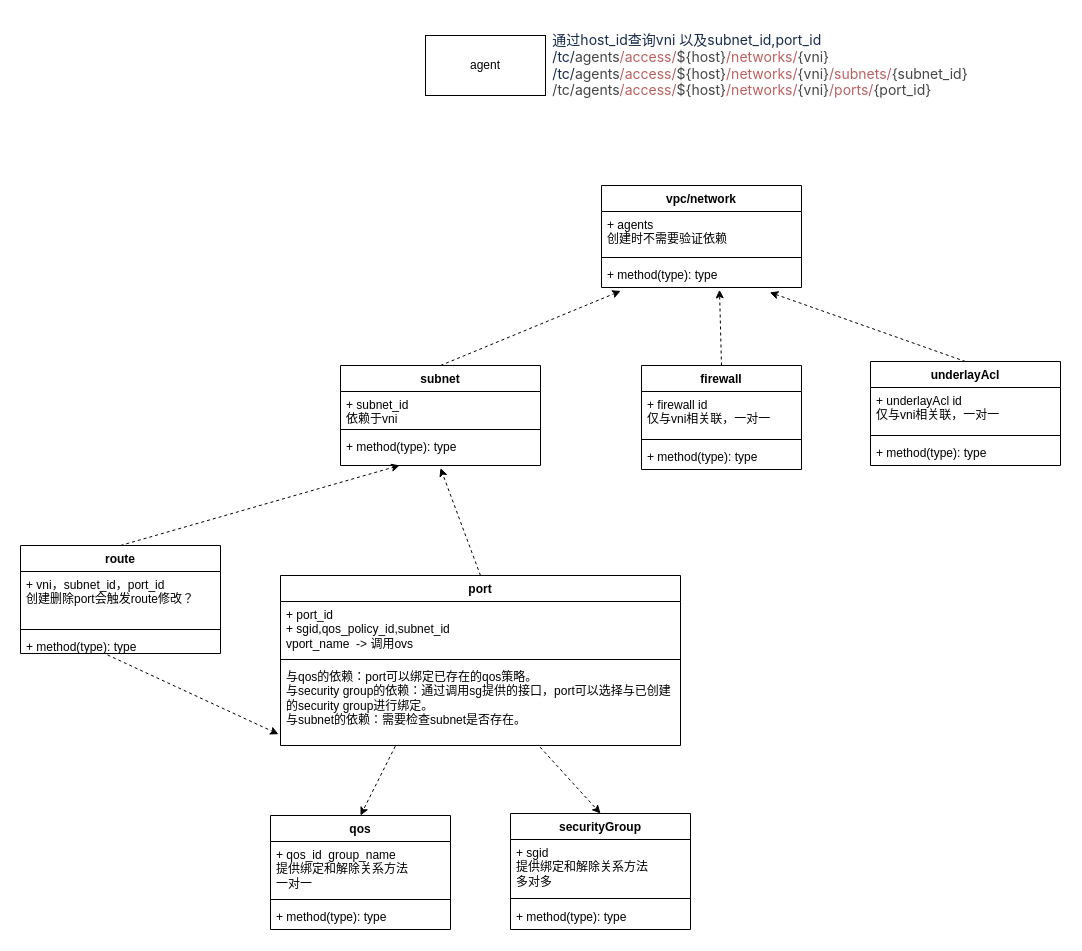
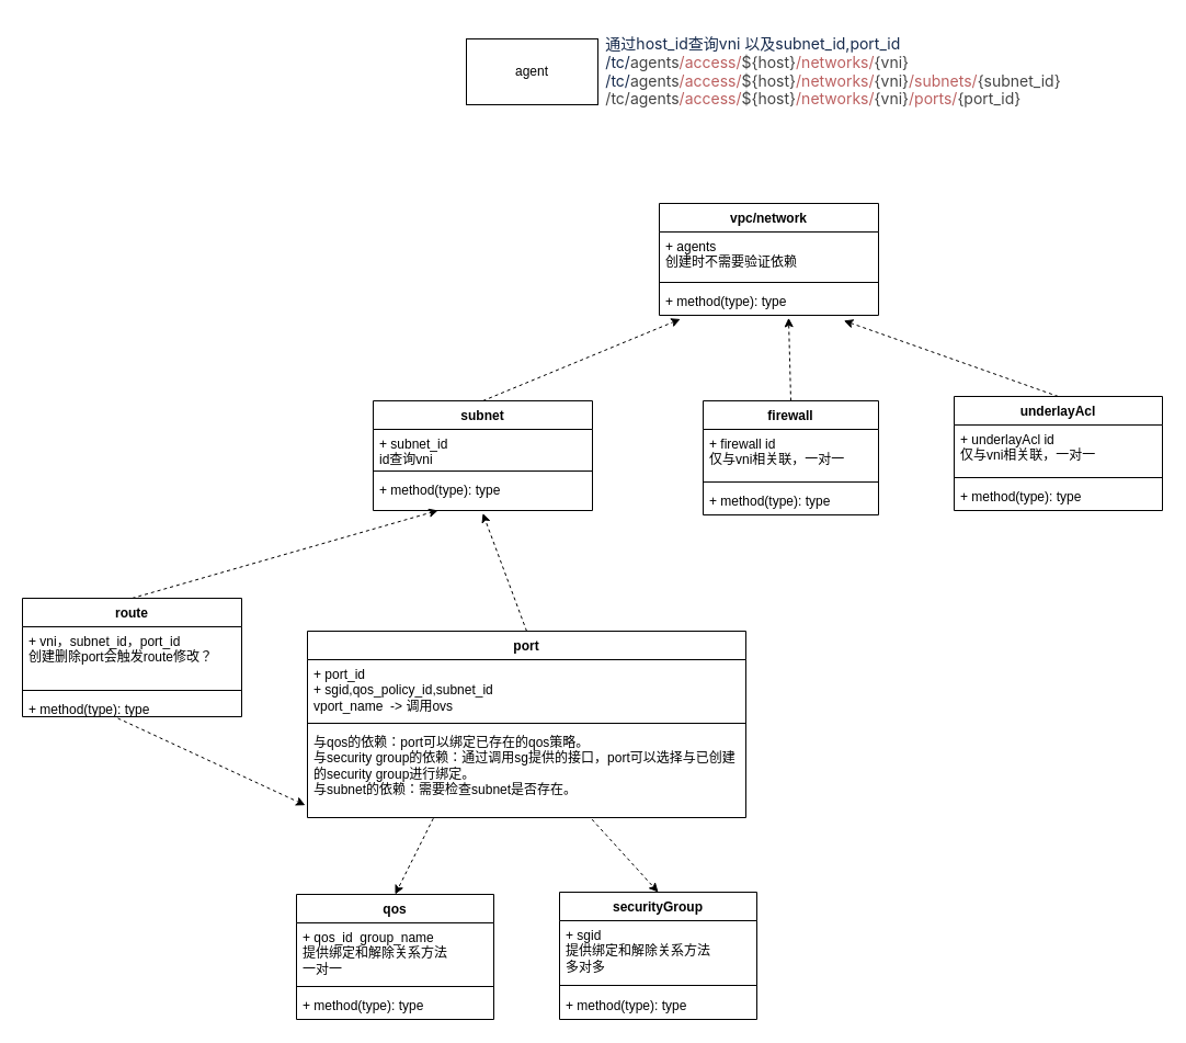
  <mxCell id="0" />
  <mxCell id="1" parent="0" />
  <mxCell id="2" value="agent" style="rounded=0;whiteSpace=wrap;html=1;" parent="1" vertex="1"><mxGeometry x="425" y="35" width="120" height="60" as="geometry" /></mxCell>
  <mxCell id="3" value="&lt;p style=&quot;margin: 0px; padding: 0px; color: rgb(23, 43, 77); font-family: -apple-system, BlinkMacSystemFont, &amp;quot;Segoe UI&amp;quot;, Roboto, Oxygen, Ubuntu, &amp;quot;Fira Sans&amp;quot;, &amp;quot;Droid Sans&amp;quot;, &amp;quot;Helvetica Neue&amp;quot;, sans-serif; font-size: 14px; text-align: left; background-color: rgb(255, 255, 255);&quot;&gt;通过host_id查询vni 以及subnet_id,port_id&lt;/p&gt;&lt;p style=&quot;margin: 0px; padding: 0px; color: rgb(23, 43, 77); font-family: -apple-system, BlinkMacSystemFont, &amp;quot;Segoe UI&amp;quot;, Roboto, Oxygen, Ubuntu, &amp;quot;Fira Sans&amp;quot;, &amp;quot;Droid Sans&amp;quot;, &amp;quot;Helvetica Neue&amp;quot;, sans-serif; font-size: 14px; text-align: left; background-color: rgb(255, 255, 255);&quot;&gt;/tc/&lt;span style=&quot;color: rgb(68, 68, 68);&quot;&gt;agents&lt;/span&gt;&lt;span style=&quot;color: rgb(188, 96, 96);&quot; class=&quot;hljs-regexp&quot;&gt;/access/&lt;/span&gt;&lt;span style=&quot;color: rgb(68, 68, 68);&quot;&gt;${host}&lt;/span&gt;&lt;span style=&quot;color: rgb(188, 96, 96);&quot; class=&quot;hljs-regexp&quot;&gt;/networks/&lt;/span&gt;&lt;span style=&quot;color: rgb(68, 68, 68);&quot;&gt;{vni}&lt;/span&gt;&lt;/p&gt;&lt;p style=&quot;margin: 0px; padding: 0px; color: rgb(23, 43, 77); font-family: -apple-system, BlinkMacSystemFont, &amp;quot;Segoe UI&amp;quot;, Roboto, Oxygen, Ubuntu, &amp;quot;Fira Sans&amp;quot;, &amp;quot;Droid Sans&amp;quot;, &amp;quot;Helvetica Neue&amp;quot;, sans-serif; font-size: 14px; text-align: left; background-color: rgb(255, 255, 255);&quot;&gt;/tc/&lt;span style=&quot;border-color: var(--border-color); color: rgb(68, 68, 68);&quot;&gt;agents&lt;/span&gt;&lt;span style=&quot;border-color: var(--border-color); color: rgb(188, 96, 96);&quot; class=&quot;hljs-regexp&quot;&gt;/access/&lt;/span&gt;&lt;span style=&quot;border-color: var(--border-color); color: rgb(68, 68, 68);&quot;&gt;${host}&lt;/span&gt;&lt;span style=&quot;border-color: var(--border-color); color: rgb(188, 96, 96);&quot; class=&quot;hljs-regexp&quot;&gt;/networks/&lt;/span&gt;&lt;span style=&quot;border-color: var(--border-color); color: rgb(68, 68, 68);&quot;&gt;{vni}&lt;/span&gt;&lt;span style=&quot;border-color: var(--border-color); color: rgb(188, 96, 96);&quot; class=&quot;hljs-regexp&quot;&gt;/subnets/&lt;/span&gt;&lt;span style=&quot;border-color: var(--border-color); color: rgb(68, 68, 68);&quot;&gt;{subnet_id}&lt;/span&gt;&lt;span style=&quot;color: rgb(68, 68, 68);&quot;&gt;&lt;br&gt;&lt;/span&gt;&lt;/p&gt;&lt;p style=&quot;margin: 0px; padding: 0px; color: rgb(23, 43, 77); font-family: -apple-system, BlinkMacSystemFont, &amp;quot;Segoe UI&amp;quot;, Roboto, Oxygen, Ubuntu, &amp;quot;Fira Sans&amp;quot;, &amp;quot;Droid Sans&amp;quot;, &amp;quot;Helvetica Neue&amp;quot;, sans-serif; font-size: 14px; text-align: left; background-color: rgb(255, 255, 255);&quot;&gt;&lt;span style=&quot;border-color: var(--border-color); color: rgb(68, 68, 68);&quot;&gt;/tc/&lt;span style=&quot;border-color: var(--border-color);&quot;&gt;agents&lt;/span&gt;&lt;span style=&quot;border-color: var(--border-color); color: rgb(188, 96, 96);&quot; class=&quot;hljs-regexp&quot;&gt;/access/&lt;/span&gt;&lt;span style=&quot;border-color: var(--border-color);&quot;&gt;${host}&lt;/span&gt;&lt;span style=&quot;border-color: var(--border-color); color: rgb(188, 96, 96);&quot; class=&quot;hljs-regexp&quot;&gt;/networks/&lt;/span&gt;&lt;span style=&quot;border-color: var(--border-color);&quot;&gt;{vni}&lt;/span&gt;&lt;span style=&quot;border-color: var(--border-color); color: rgb(188, 96, 96);&quot; class=&quot;hljs-regexp&quot;&gt;/ports/&lt;/span&gt;&lt;span style=&quot;border-color: var(--border-color);&quot;&gt;{port_id}&lt;/span&gt;&lt;/span&gt;&lt;/p&gt;" style="text;html=1;strokeColor=none;fillColor=none;align=center;verticalAlign=middle;whiteSpace=wrap;rounded=0;" parent="1" vertex="1"><mxGeometry x="560" y="20" width="400" height="90" as="geometry" /></mxCell>
  <mxCell id="4" value="" style="endArrow=classic;html=1;rounded=0;entryX=0.096;entryY=1.133;entryDx=0;entryDy=0;entryPerimeter=0;dashed=1;exitX=0.5;exitY=0;exitDx=0;exitDy=0;" parent="1" source="9" target="8" edge="1"><mxGeometry width="50" height="50" relative="1" as="geometry"><mxPoint x="361" y="345" as="sourcePoint" /><mxPoint x="443.68" y="285.24" as="targetPoint" /></mxGeometry></mxCell>
  <mxCell id="5" value="vpc/network" style="swimlane;fontStyle=1;align=center;verticalAlign=top;childLayout=stackLayout;horizontal=1;startSize=26;horizontalStack=0;resizeParent=1;resizeParentMax=0;resizeLast=0;collapsible=1;marginBottom=0;whiteSpace=wrap;html=1;" parent="1" vertex="1"><mxGeometry x="601" y="185" width="200" height="102" as="geometry" /></mxCell>
  <mxCell id="6" value="+ agents&lt;br&gt;创建时不需要验证依赖" style="text;strokeColor=none;fillColor=none;align=left;verticalAlign=top;spacingLeft=4;spacingRight=4;overflow=hidden;rotatable=0;points=[[0,0.5],[1,0.5]];portConstraint=eastwest;whiteSpace=wrap;html=1;" parent="5" vertex="1"><mxGeometry y="26" width="200" height="42" as="geometry" /></mxCell>
  <mxCell id="7" value="" style="line;strokeWidth=1;fillColor=none;align=left;verticalAlign=middle;spacingTop=-1;spacingLeft=3;spacingRight=3;rotatable=0;labelPosition=right;points=[];portConstraint=eastwest;strokeColor=inherit;" parent="5" vertex="1"><mxGeometry y="68" width="200" height="8" as="geometry" /></mxCell>
  <mxCell id="8" value="+ method(type): type" style="text;strokeColor=none;fillColor=none;align=left;verticalAlign=top;spacingLeft=4;spacingRight=4;overflow=hidden;rotatable=0;points=[[0,0.5],[1,0.5]];portConstraint=eastwest;whiteSpace=wrap;html=1;" parent="5" vertex="1"><mxGeometry y="76" width="200" height="26" as="geometry" /></mxCell>
  <mxCell id="9" value="subnet" style="swimlane;fontStyle=1;align=center;verticalAlign=top;childLayout=stackLayout;horizontal=1;startSize=26;horizontalStack=0;resizeParent=1;resizeParentMax=0;resizeLast=0;collapsible=1;marginBottom=0;whiteSpace=wrap;html=1;" parent="1" vertex="1"><mxGeometry x="340" y="365" width="200" height="100" as="geometry" /></mxCell>
- <mxCell id="10" value="+ subnet_id&lt;br&gt;依赖于vni" style="text;strokeColor=none;fillColor=none;align=left;verticalAlign=top;spacingLeft=4;spacingRight=4;overflow=hidden;rotatable=0;points=[[0,0.5],[1,0.5]];portConstraint=eastwest;whiteSpace=wrap;html=1;" parent="9" vertex="1"><mxGeometry y="26" width="200" height="34" as="geometry" /></mxCell>
+ <mxCell id="10" value="+ subnet_id&lt;br&gt;id查询vni" style="text;strokeColor=none;fillColor=none;align=left;verticalAlign=top;spacingLeft=4;spacingRight=4;overflow=hidden;rotatable=0;points=[[0,0.5],[1,0.5]];portConstraint=eastwest;whiteSpace=wrap;html=1;" parent="9" vertex="1"><mxGeometry y="26" width="200" height="34" as="geometry" /></mxCell>
  <mxCell id="11" value="" style="line;strokeWidth=1;fillColor=none;align=left;verticalAlign=middle;spacingTop=-1;spacingLeft=3;spacingRight=3;rotatable=0;labelPosition=right;points=[];portConstraint=eastwest;strokeColor=inherit;" parent="9" vertex="1"><mxGeometry y="60" width="200" height="8" as="geometry" /></mxCell>
  <mxCell id="12" value="+ method(type): type" style="text;strokeColor=none;fillColor=none;align=left;verticalAlign=top;spacingLeft=4;spacingRight=4;overflow=hidden;rotatable=0;points=[[0,0.5],[1,0.5]];portConstraint=eastwest;whiteSpace=wrap;html=1;" parent="9" vertex="1"><mxGeometry y="68" width="200" height="32" as="geometry" /></mxCell>
  <mxCell id="13" value="port" style="swimlane;fontStyle=1;align=center;verticalAlign=top;childLayout=stackLayout;horizontal=1;startSize=26;horizontalStack=0;resizeParent=1;resizeParentMax=0;resizeLast=0;collapsible=1;marginBottom=0;whiteSpace=wrap;html=1;" parent="1" vertex="1"><mxGeometry x="280" y="575" width="400" height="170" as="geometry" /></mxCell>
  <mxCell id="14" value="+ port_id&lt;br&gt;+ sgid,qos_policy_id,subnet_id&lt;br&gt;vport_name&amp;nbsp; -&amp;gt; 调用ovs" style="text;strokeColor=none;fillColor=none;align=left;verticalAlign=top;spacingLeft=4;spacingRight=4;overflow=hidden;rotatable=0;points=[[0,0.5],[1,0.5]];portConstraint=eastwest;whiteSpace=wrap;html=1;" parent="13" vertex="1"><mxGeometry y="26" width="400" height="54" as="geometry" /></mxCell>
  <mxCell id="15" value="" style="line;strokeWidth=1;fillColor=none;align=left;verticalAlign=middle;spacingTop=-1;spacingLeft=3;spacingRight=3;rotatable=0;labelPosition=right;points=[];portConstraint=eastwest;strokeColor=inherit;" parent="13" vertex="1"><mxGeometry y="80" width="400" height="8" as="geometry" /></mxCell>
  <mxCell id="16" value="与qos的依赖：port可以绑定已存在的qos策略。&lt;br&gt;与security group的依赖：通过调用sg提供的接口，port可以选择与已创建的security group进行绑定。&lt;br&gt;与subnet的依赖：需要检查subnet是否存在。" style="text;strokeColor=none;fillColor=none;align=left;verticalAlign=top;spacingLeft=4;spacingRight=4;overflow=hidden;rotatable=0;points=[[0,0.5],[1,0.5]];portConstraint=eastwest;whiteSpace=wrap;html=1;" parent="13" vertex="1"><mxGeometry y="88" width="400" height="82" as="geometry" /></mxCell>
  <mxCell id="17" value="" style="endArrow=classic;html=1;rounded=0;dashed=1;exitX=0.5;exitY=0;exitDx=0;exitDy=0;entryX=0.5;entryY=1.081;entryDx=0;entryDy=0;entryPerimeter=0;" parent="1" source="13" edge="1" target="12"><mxGeometry width="50" height="50" relative="1" as="geometry"><mxPoint x="371" y="355" as="sourcePoint" /><mxPoint x="505" y="435" as="targetPoint" /></mxGeometry></mxCell>
  <mxCell id="18" value="qos" style="swimlane;fontStyle=1;align=center;verticalAlign=top;childLayout=stackLayout;horizontal=1;startSize=26;horizontalStack=0;resizeParent=1;resizeParentMax=0;resizeLast=0;collapsible=1;marginBottom=0;whiteSpace=wrap;html=1;" parent="1" vertex="1"><mxGeometry x="270" y="815" width="180" height="114" as="geometry" /></mxCell>
  <mxCell id="19" value="+ qos_id&amp;nbsp; group_name&lt;br&gt;提供绑定和解除关系方法&lt;br&gt;一对一" style="text;strokeColor=none;fillColor=none;align=left;verticalAlign=top;spacingLeft=4;spacingRight=4;overflow=hidden;rotatable=0;points=[[0,0.5],[1,0.5]];portConstraint=eastwest;whiteSpace=wrap;html=1;" parent="18" vertex="1"><mxGeometry y="26" width="180" height="54" as="geometry" /></mxCell>
  <mxCell id="20" value="" style="line;strokeWidth=1;fillColor=none;align=left;verticalAlign=middle;spacingTop=-1;spacingLeft=3;spacingRight=3;rotatable=0;labelPosition=right;points=[];portConstraint=eastwest;strokeColor=inherit;" parent="18" vertex="1"><mxGeometry y="80" width="180" height="8" as="geometry" /></mxCell>
  <mxCell id="21" value="+ method(type): type" style="text;strokeColor=none;fillColor=none;align=left;verticalAlign=top;spacingLeft=4;spacingRight=4;overflow=hidden;rotatable=0;points=[[0,0.5],[1,0.5]];portConstraint=eastwest;whiteSpace=wrap;html=1;" parent="18" vertex="1"><mxGeometry y="88" width="180" height="26" as="geometry" /></mxCell>
  <mxCell id="22" value="securityGroup" style="swimlane;fontStyle=1;align=center;verticalAlign=top;childLayout=stackLayout;horizontal=1;startSize=26;horizontalStack=0;resizeParent=1;resizeParentMax=0;resizeLast=0;collapsible=1;marginBottom=0;whiteSpace=wrap;html=1;" parent="1" vertex="1"><mxGeometry x="510" y="813" width="180" height="116" as="geometry" /></mxCell>
  <mxCell id="23" value="+ sgid&lt;br&gt;提供绑定和解除关系方法&lt;br&gt;多对多" style="text;strokeColor=none;fillColor=none;align=left;verticalAlign=top;spacingLeft=4;spacingRight=4;overflow=hidden;rotatable=0;points=[[0,0.5],[1,0.5]];portConstraint=eastwest;whiteSpace=wrap;html=1;" parent="22" vertex="1"><mxGeometry y="26" width="180" height="54" as="geometry" /></mxCell>
  <mxCell id="24" value="" style="line;strokeWidth=1;fillColor=none;align=left;verticalAlign=middle;spacingTop=-1;spacingLeft=3;spacingRight=3;rotatable=0;labelPosition=right;points=[];portConstraint=eastwest;strokeColor=inherit;" parent="22" vertex="1"><mxGeometry y="80" width="180" height="10" as="geometry" /></mxCell>
  <mxCell id="25" value="+ method(type): type" style="text;strokeColor=none;fillColor=none;align=left;verticalAlign=top;spacingLeft=4;spacingRight=4;overflow=hidden;rotatable=0;points=[[0,0.5],[1,0.5]];portConstraint=eastwest;whiteSpace=wrap;html=1;" parent="22" vertex="1"><mxGeometry y="90" width="180" height="26" as="geometry" /></mxCell>
  <mxCell id="26" value="route" style="swimlane;fontStyle=1;align=center;verticalAlign=top;childLayout=stackLayout;horizontal=1;startSize=26;horizontalStack=0;resizeParent=1;resizeParentMax=0;resizeLast=0;collapsible=1;marginBottom=0;whiteSpace=wrap;html=1;" parent="1" vertex="1"><mxGeometry x="20" y="545" width="200" height="108" as="geometry" /></mxCell>
  <mxCell id="27" value="+ vni，subnet_id，port_id&lt;br&gt;创建删除port会触发route修改？" style="text;strokeColor=none;fillColor=none;align=left;verticalAlign=top;spacingLeft=4;spacingRight=4;overflow=hidden;rotatable=0;points=[[0,0.5],[1,0.5]];portConstraint=eastwest;whiteSpace=wrap;html=1;" parent="26" vertex="1"><mxGeometry y="26" width="200" height="54" as="geometry" /></mxCell>
  <mxCell id="28" value="" style="line;strokeWidth=1;fillColor=none;align=left;verticalAlign=middle;spacingTop=-1;spacingLeft=3;spacingRight=3;rotatable=0;labelPosition=right;points=[];portConstraint=eastwest;strokeColor=inherit;" parent="26" vertex="1"><mxGeometry y="80" width="200" height="8" as="geometry" /></mxCell>
  <mxCell id="29" value="+ method(type): type" style="text;strokeColor=none;fillColor=none;align=left;verticalAlign=top;spacingLeft=4;spacingRight=4;overflow=hidden;rotatable=0;points=[[0,0.5],[1,0.5]];portConstraint=eastwest;whiteSpace=wrap;html=1;" parent="26" vertex="1"><mxGeometry y="88" width="200" height="20" as="geometry" /></mxCell>
  <mxCell id="30" value="" style="endArrow=classic;html=1;rounded=0;dashed=1;exitX=0.5;exitY=0;exitDx=0;exitDy=0;entryX=0.296;entryY=0.998;entryDx=0;entryDy=0;entryPerimeter=0;" parent="1" source="26" target="12" edge="1"><mxGeometry width="50" height="50" relative="1" as="geometry"><mxPoint x="571" y="657" as="sourcePoint" /><mxPoint x="607" y="464" as="targetPoint" /></mxGeometry></mxCell>
  <mxCell id="31" value="" style="endArrow=classic;html=1;rounded=0;dashed=1;exitX=0.435;exitY=1.071;exitDx=0;exitDy=0;exitPerimeter=0;entryX=-0.005;entryY=0.862;entryDx=0;entryDy=0;entryPerimeter=0;" parent="1" source="29" target="16" edge="1"><mxGeometry width="50" height="50" relative="1" as="geometry"><mxPoint x="179.68" y="684.996" as="sourcePoint" /><mxPoint x="320" y="694.147" as="targetPoint" /></mxGeometry></mxCell>
  <mxCell id="32" value="firewall" style="swimlane;fontStyle=1;align=center;verticalAlign=top;childLayout=stackLayout;horizontal=1;startSize=26;horizontalStack=0;resizeParent=1;resizeParentMax=0;resizeLast=0;collapsible=1;marginBottom=0;whiteSpace=wrap;html=1;" parent="1" vertex="1"><mxGeometry x="641" y="365" width="160" height="104" as="geometry" /></mxCell>
  <mxCell id="33" value="+ firewall id&lt;br&gt;仅与vni相关联，一对一" style="text;strokeColor=none;fillColor=none;align=left;verticalAlign=top;spacingLeft=4;spacingRight=4;overflow=hidden;rotatable=0;points=[[0,0.5],[1,0.5]];portConstraint=eastwest;whiteSpace=wrap;html=1;" parent="32" vertex="1"><mxGeometry y="26" width="160" height="44" as="geometry" /></mxCell>
  <mxCell id="34" value="" style="line;strokeWidth=1;fillColor=none;align=left;verticalAlign=middle;spacingTop=-1;spacingLeft=3;spacingRight=3;rotatable=0;labelPosition=right;points=[];portConstraint=eastwest;strokeColor=inherit;" parent="32" vertex="1"><mxGeometry y="70" width="160" height="8" as="geometry" /></mxCell>
  <mxCell id="35" value="+ method(type): type" style="text;strokeColor=none;fillColor=none;align=left;verticalAlign=top;spacingLeft=4;spacingRight=4;overflow=hidden;rotatable=0;points=[[0,0.5],[1,0.5]];portConstraint=eastwest;whiteSpace=wrap;html=1;" parent="32" vertex="1"><mxGeometry y="78" width="160" height="26" as="geometry" /></mxCell>
  <mxCell id="36" value="" style="endArrow=classic;html=1;rounded=0;entryX=0.59;entryY=1.09;entryDx=0;entryDy=0;dashed=1;exitX=0.5;exitY=0;exitDx=0;exitDy=0;entryPerimeter=0;" parent="1" source="32" target="8" edge="1"><mxGeometry width="50" height="50" relative="1" as="geometry"><mxPoint x="631" y="355" as="sourcePoint" /><mxPoint x="583" y="315" as="targetPoint" /></mxGeometry></mxCell>
  <mxCell id="37" value="underlayAcl&lt;br&gt;" style="swimlane;fontStyle=1;align=center;verticalAlign=top;childLayout=stackLayout;horizontal=1;startSize=26;horizontalStack=0;resizeParent=1;resizeParentMax=0;resizeLast=0;collapsible=1;marginBottom=0;whiteSpace=wrap;html=1;" parent="1" vertex="1"><mxGeometry x="870" y="361" width="190" height="104" as="geometry" /></mxCell>
  <mxCell id="38" value="+ underlayAcl id&lt;br&gt;仅与vni相关联，一对一" style="text;strokeColor=none;fillColor=none;align=left;verticalAlign=top;spacingLeft=4;spacingRight=4;overflow=hidden;rotatable=0;points=[[0,0.5],[1,0.5]];portConstraint=eastwest;whiteSpace=wrap;html=1;" parent="37" vertex="1"><mxGeometry y="26" width="190" height="44" as="geometry" /></mxCell>
  <mxCell id="39" value="" style="line;strokeWidth=1;fillColor=none;align=left;verticalAlign=middle;spacingTop=-1;spacingLeft=3;spacingRight=3;rotatable=0;labelPosition=right;points=[];portConstraint=eastwest;strokeColor=inherit;" parent="37" vertex="1"><mxGeometry y="70" width="190" height="8" as="geometry" /></mxCell>
  <mxCell id="40" value="+ method(type): type" style="text;strokeColor=none;fillColor=none;align=left;verticalAlign=top;spacingLeft=4;spacingRight=4;overflow=hidden;rotatable=0;points=[[0,0.5],[1,0.5]];portConstraint=eastwest;whiteSpace=wrap;html=1;" parent="37" vertex="1"><mxGeometry y="78" width="190" height="26" as="geometry" /></mxCell>
  <mxCell id="41" value="" style="endArrow=classic;html=1;rounded=0;entryX=0.842;entryY=1.188;entryDx=0;entryDy=0;dashed=1;exitX=0.5;exitY=0;exitDx=0;exitDy=0;entryPerimeter=0;" parent="1" target="8" edge="1" source="37"><mxGeometry width="50" height="50" relative="1" as="geometry"><mxPoint x="971" y="395" as="sourcePoint" /><mxPoint x="615" y="298" as="targetPoint" /></mxGeometry></mxCell>
  <mxCell id="42" value="" style="endArrow=classic;html=1;rounded=0;dashed=1;exitX=0.649;exitY=1.02;exitDx=0;exitDy=0;entryX=0.5;entryY=0;entryDx=0;entryDy=0;exitPerimeter=0;" parent="1" source="16" target="22" edge="1"><mxGeometry width="50" height="50" relative="1" as="geometry"><mxPoint x="641" y="435" as="sourcePoint" /><mxPoint x="541" y="485" as="targetPoint" /><Array as="points" /></mxGeometry></mxCell>
  <mxCell id="43" value="" style="endArrow=classic;html=1;rounded=0;dashed=1;exitX=0.287;exitY=1.009;exitDx=0;exitDy=0;entryX=0.5;entryY=0;entryDx=0;entryDy=0;exitPerimeter=0;" edge="1" parent="1" source="16" target="18"><mxGeometry width="50" height="50" relative="1" as="geometry"><mxPoint x="480" y="765" as="sourcePoint" /><mxPoint x="560" y="822" as="targetPoint" /><Array as="points" /></mxGeometry></mxCell>
